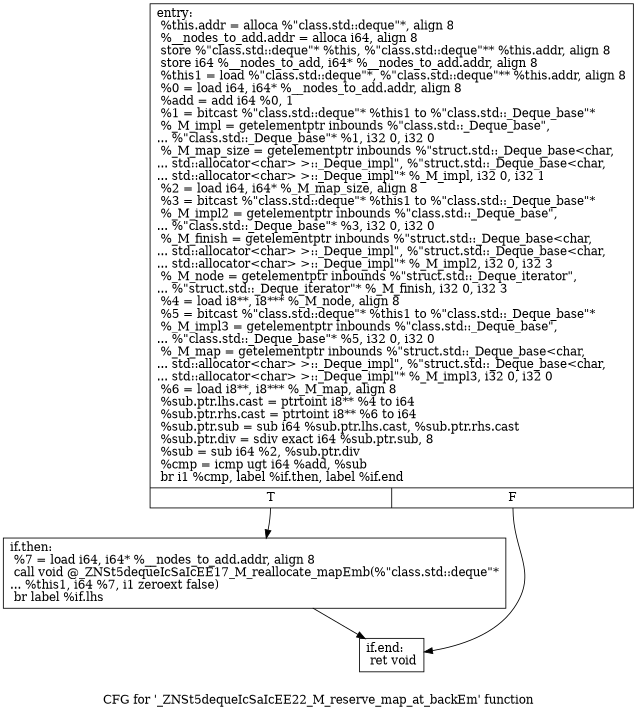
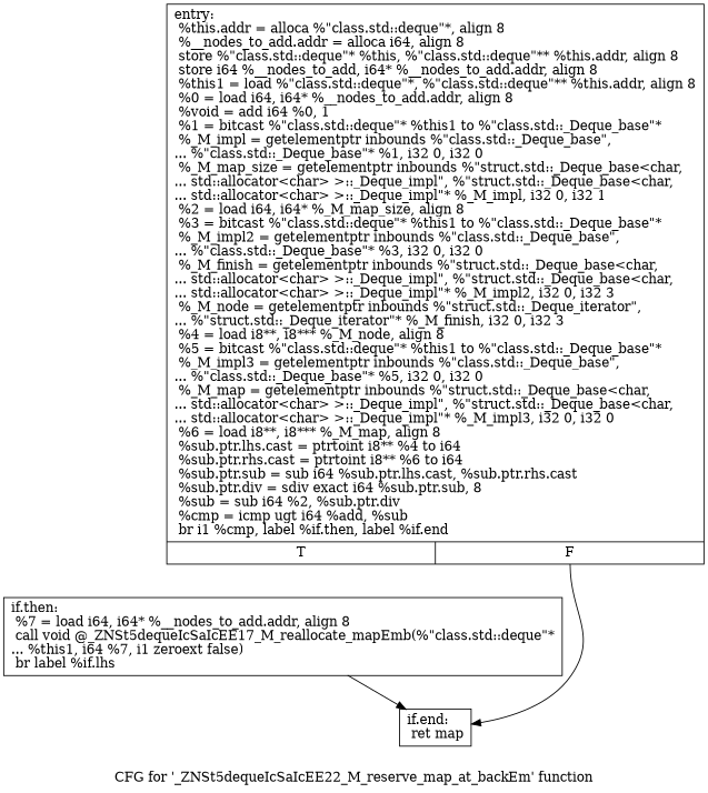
  digraph {
    label="CFG for '_ZNSt5dequeIcSaIcEE22_M_reserve_map_at_backEm' function"
    node [shape=record]
-   n1 [label="{entry:\l  %this.addr = alloca %\"class.std::deque\"*, align 8\l  %__nodes_to_add.addr = alloca i64, align 8\l  store %\"class.std::deque\"* %this, %\"class.std::deque\"** %this.addr, align 8\l  store i64 %__nodes_to_add, i64* %__nodes_to_add.addr, align 8\l  %this1 = load %\"class.std::deque\"*, %\"class.std::deque\"** %this.addr, align 8\l  %0 = load i64, i64* %__nodes_to_add.addr, align 8\l  %add = add i64 %0, 1\l  %1 = bitcast %\"class.std::deque\"* %this1 to %\"class.std::_Deque_base\"*\l  %_M_impl = getelementptr inbounds %\"class.std::_Deque_base\",\l... %\"class.std::_Deque_base\"* %1, i32 0, i32 0\l  %_M_map_size = getelementptr inbounds %\"struct.std::_Deque_base\<char,\l... std::allocator\<char\> \>::_Deque_impl\", %\"struct.std::_Deque_base\<char,\l... std::allocator\<char\> \>::_Deque_impl\"* %_M_impl, i32 0, i32 1\l  %2 = load i64, i64* %_M_map_size, align 8\l  %3 = bitcast %\"class.std::deque\"* %this1 to %\"class.std::_Deque_base\"*\l  %_M_impl2 = getelementptr inbounds %\"class.std::_Deque_base\",\l... %\"class.std::_Deque_base\"* %3, i32 0, i32 0\l  %_M_finish = getelementptr inbounds %\"struct.std::_Deque_base\<char,\l... std::allocator\<char\> \>::_Deque_impl\", %\"struct.std::_Deque_base\<char,\l... std::allocator\<char\> \>::_Deque_impl\"* %_M_impl2, i32 0, i32 3\l  %_M_node = getelementptr inbounds %\"struct.std::_Deque_iterator\",\l... %\"struct.std::_Deque_iterator\"* %_M_finish, i32 0, i32 3\l  %4 = load i8**, i8*** %_M_node, align 8\l  %5 = bitcast %\"class.std::deque\"* %this1 to %\"class.std::_Deque_base\"*\l  %_M_impl3 = getelementptr inbounds %\"class.std::_Deque_base\",\l... %\"class.std::_Deque_base\"* %5, i32 0, i32 0\l  %_M_map = getelementptr inbounds %\"struct.std::_Deque_base\<char,\l... std::allocator\<char\> \>::_Deque_impl\", %\"struct.std::_Deque_base\<char,\l... std::allocator\<char\> \>::_Deque_impl\"* %_M_impl3, i32 0, i32 0\l  %6 = load i8**, i8*** %_M_map, align 8\l  %sub.ptr.lhs.cast = ptrtoint i8** %4 to i64\l  %sub.ptr.rhs.cast = ptrtoint i8** %6 to i64\l  %sub.ptr.sub = sub i64 %sub.ptr.lhs.cast, %sub.ptr.rhs.cast\l  %sub.ptr.div = sdiv exact i64 %sub.ptr.sub, 8\l  %sub = sub i64 %2, %sub.ptr.div\l  %cmp = icmp ugt i64 %add, %sub\l  br i1 %cmp, label %if.then, label %if.end\l|{<s0>T|<s1>F}}"]
+   n1 [label="{entry:\l  %this.addr = alloca %\"class.std::deque\"*, align 8\l  %__nodes_to_add.addr = alloca i64, align 8\l  store %\"class.std::deque\"* %this, %\"class.std::deque\"** %this.addr, align 8\l  store i64 %__nodes_to_add, i64* %__nodes_to_add.addr, align 8\l  %this1 = load %\"class.std::deque\"*, %\"class.std::deque\"** %this.addr, align 8\l  %0 = load i64, i64* %__nodes_to_add.addr, align 8\l  %void = add i64 %0, 1\l  %1 = bitcast %\"class.std::deque\"* %this1 to %\"class.std::_Deque_base\"*\l  %_M_impl = getelementptr inbounds %\"class.std::_Deque_base\",\l... %\"class.std::_Deque_base\"* %1, i32 0, i32 0\l  %_M_map_size = getelementptr inbounds %\"struct.std::_Deque_base\<char,\l... std::allocator\<char\> \>::_Deque_impl\", %\"struct.std::_Deque_base\<char,\l... std::allocator\<char\> \>::_Deque_impl\"* %_M_impl, i32 0, i32 1\l  %2 = load i64, i64* %_M_map_size, align 8\l  %3 = bitcast %\"class.std::deque\"* %this1 to %\"class.std::_Deque_base\"*\l  %_M_impl2 = getelementptr inbounds %\"class.std::_Deque_base\",\l... %\"class.std::_Deque_base\"* %3, i32 0, i32 0\l  %_M_finish = getelementptr inbounds %\"struct.std::_Deque_base\<char,\l... std::allocator\<char\> \>::_Deque_impl\", %\"struct.std::_Deque_base\<char,\l... std::allocator\<char\> \>::_Deque_impl\"* %_M_impl2, i32 0, i32 3\l  %_M_node = getelementptr inbounds %\"struct.std::_Deque_iterator\",\l... %\"struct.std::_Deque_iterator\"* %_M_finish, i32 0, i32 3\l  %4 = load i8**, i8*** %_M_node, align 8\l  %5 = bitcast %\"class.std::deque\"* %this1 to %\"class.std::_Deque_base\"*\l  %_M_impl3 = getelementptr inbounds %\"class.std::_Deque_base\",\l... %\"class.std::_Deque_base\"* %5, i32 0, i32 0\l  %_M_map = getelementptr inbounds %\"struct.std::_Deque_base\<char,\l... std::allocator\<char\> \>::_Deque_impl\", %\"struct.std::_Deque_base\<char,\l... std::allocator\<char\> \>::_Deque_impl\"* %_M_impl3, i32 0, i32 0\l  %6 = load i8**, i8*** %_M_map, align 8\l  %sub.ptr.lhs.cast = ptrtoint i8** %4 to i64\l  %sub.ptr.rhs.cast = ptrtoint i8** %6 to i64\l  %sub.ptr.sub = sub i64 %sub.ptr.lhs.cast, %sub.ptr.rhs.cast\l  %sub.ptr.div = sdiv exact i64 %sub.ptr.sub, 8\l  %sub = sub i64 %2, %sub.ptr.div\l  %cmp = icmp ugt i64 %add, %sub\l  br i1 %cmp, label %if.then, label %if.end\l|{<s0>T|<s1>F}}"]
    n2 [label="{if.then:                                          \l  %7 = load i64, i64* %__nodes_to_add.addr, align 8\l  call void @_ZNSt5dequeIcSaIcEE17_M_reallocate_mapEmb(%\"class.std::deque\"*\l... %this1, i64 %7, i1 zeroext false)\l  br label %if.lhs\l}"]
-   n3 [label="{if.end:                                           \l  ret void\l}"]
-   n1 -> n2 [tailport=s0]
+   n3 [label="{if.end:                                           \l  ret map\l}"]
    n1 -> n3 [tailport=s1]
    n2 -> n3
  }
